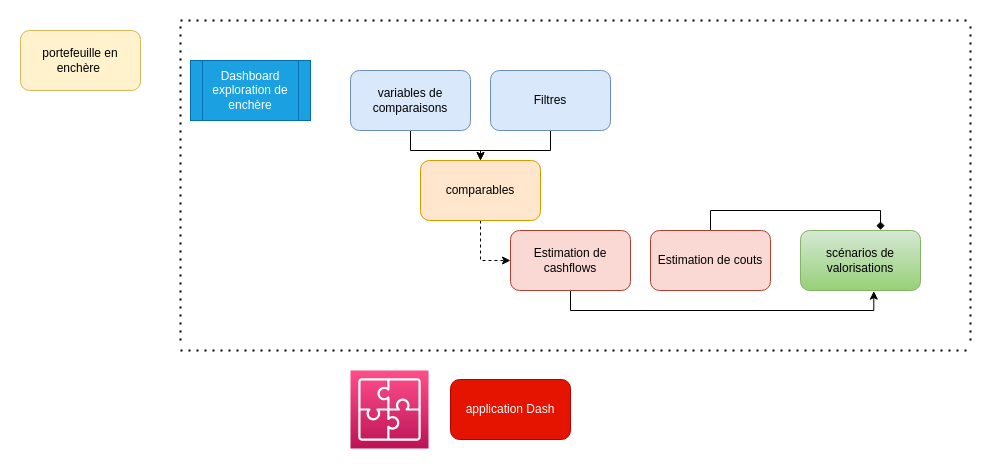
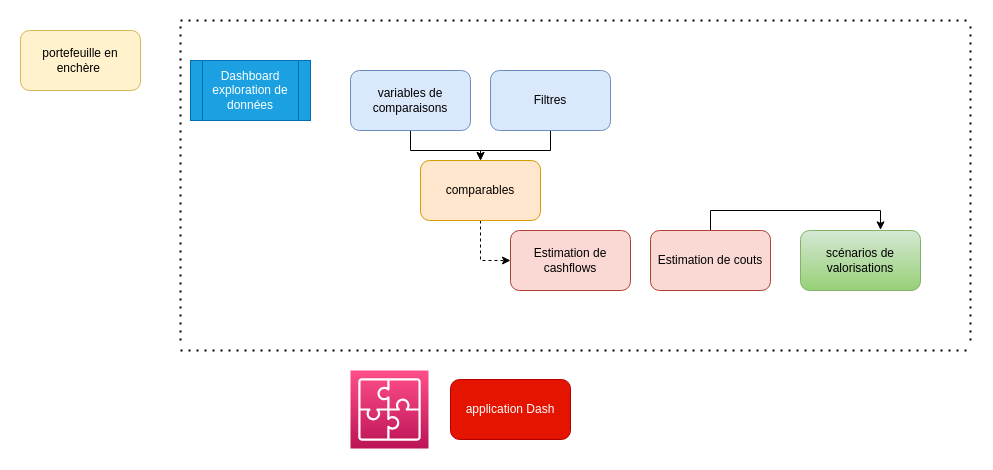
  <mxCell id="0" />
  <mxCell id="1" parent="0" />
  <mxCell id="2" value="portefeuille en enchère&amp;nbsp;" style="rounded=1;whiteSpace=wrap;html=1;fillColor=#fff2cc;strokeColor=#d6b656;" parent="1" vertex="1"><mxGeometry x="20" y="30" width="120" height="60" as="geometry" /></mxCell>
  <mxCell id="3" style="edgeStyle=orthogonalEdgeStyle;rounded=0;orthogonalLoop=1;jettySize=auto;html=1;exitX=0.5;exitY=1;exitDx=0;exitDy=0;entryX=0;entryY=0.5;entryDx=0;entryDy=0;dashed=1;" parent="1" source="4" target="10" edge="1"><mxGeometry relative="1" as="geometry" /></mxCell>
  <mxCell id="4" value="comparables" style="rounded=1;whiteSpace=wrap;html=1;fillColor=#ffe6cc;strokeColor=#d79b00;" parent="1" vertex="1"><mxGeometry x="420" y="160" width="120" height="60" as="geometry" /></mxCell>
  <mxCell id="5" style="edgeStyle=orthogonalEdgeStyle;rounded=0;orthogonalLoop=1;jettySize=auto;html=1;exitX=0.5;exitY=1;exitDx=0;exitDy=0;" parent="1" source="6" target="4" edge="1"><mxGeometry relative="1" as="geometry" /></mxCell>
  <mxCell id="6" value="variables de comparaisons" style="rounded=1;whiteSpace=wrap;html=1;fillColor=#dae8fc;strokeColor=#6c8ebf;" parent="1" vertex="1"><mxGeometry x="350" y="70" width="120" height="60" as="geometry" /></mxCell>
  <mxCell id="7" style="edgeStyle=orthogonalEdgeStyle;rounded=0;orthogonalLoop=1;jettySize=auto;html=1;exitX=0.5;exitY=1;exitDx=0;exitDy=0;entryX=0.5;entryY=0;entryDx=0;entryDy=0;" parent="1" source="8" target="4" edge="1"><mxGeometry relative="1" as="geometry" /></mxCell>
  <mxCell id="8" value="Filtres" style="rounded=1;whiteSpace=wrap;html=1;fillColor=#dae8fc;strokeColor=#6c8ebf;" parent="1" vertex="1"><mxGeometry x="490" y="70" width="120" height="60" as="geometry" /></mxCell>
- <mxCell id="9" style="edgeStyle=orthogonalEdgeStyle;rounded=0;orthogonalLoop=1;jettySize=auto;html=1;exitX=0.5;exitY=1;exitDx=0;exitDy=0;entryX=0.611;entryY=1.011;entryDx=0;entryDy=0;entryPerimeter=0;" parent="1" source="10" target="13" edge="1"><mxGeometry relative="1" as="geometry" /></mxCell>
  <mxCell id="10" value="Estimation de cashflows" style="rounded=1;whiteSpace=wrap;html=1;fillColor=#fad9d5;strokeColor=#ae4132;" parent="1" vertex="1"><mxGeometry x="510" y="230" width="120" height="60" as="geometry" /></mxCell>
- <mxCell id="11" style="edgeStyle=orthogonalEdgeStyle;rounded=0;orthogonalLoop=1;jettySize=auto;html=1;exitX=0.5;exitY=0;exitDx=0;exitDy=0;entryX=0.667;entryY=-0.011;entryDx=0;entryDy=0;entryPerimeter=0;endArrow=diamond;" parent="1" source="12" target="13" edge="1"><mxGeometry relative="1" as="geometry" /></mxCell>
+ <mxCell id="11" style="edgeStyle=orthogonalEdgeStyle;rounded=0;orthogonalLoop=1;jettySize=auto;html=1;exitX=0.5;exitY=0;exitDx=0;exitDy=0;entryX=0.667;entryY=-0.011;entryDx=0;entryDy=0;entryPerimeter=0;" parent="1" source="12" target="13" edge="1"><mxGeometry relative="1" as="geometry" /></mxCell>
  <mxCell id="12" value="Estimation de couts" style="rounded=1;whiteSpace=wrap;html=1;fillColor=#fad9d5;strokeColor=#ae4132;" parent="1" vertex="1"><mxGeometry x="650" y="230" width="120" height="60" as="geometry" /></mxCell>
  <mxCell id="13" value="scénarios de valorisations" style="rounded=1;whiteSpace=wrap;html=1;fillColor=#d5e8d4;gradientColor=#97d077;strokeColor=#82b366;" parent="1" vertex="1"><mxGeometry x="800" y="230" width="120" height="60" as="geometry" /></mxCell>
  <mxCell id="14" value="" style="endArrow=none;dashed=1;html=1;dashPattern=1 3;strokeWidth=2;rounded=0;" parent="1" edge="1"><mxGeometry width="50" height="50" relative="1" as="geometry"><mxPoint x="180" y="20" as="sourcePoint" /><mxPoint x="970.667" y="20" as="targetPoint" /></mxGeometry></mxCell>
  <mxCell id="15" value="" style="endArrow=none;dashed=1;html=1;dashPattern=1 3;strokeWidth=2;rounded=0;" parent="1" edge="1"><mxGeometry width="50" height="50" relative="1" as="geometry"><mxPoint x="180" y="340" as="sourcePoint" /><mxPoint x="180" y="20" as="targetPoint" /></mxGeometry></mxCell>
  <mxCell id="16" value="" style="endArrow=none;dashed=1;html=1;dashPattern=1 3;strokeWidth=2;rounded=0;" parent="1" edge="1"><mxGeometry width="50" height="50" relative="1" as="geometry"><mxPoint x="180" y="350" as="sourcePoint" /><mxPoint x="970.667" y="350" as="targetPoint" /></mxGeometry></mxCell>
  <mxCell id="17" value="" style="endArrow=none;dashed=1;html=1;dashPattern=1 3;strokeWidth=2;rounded=0;" parent="1" edge="1"><mxGeometry width="50" height="50" relative="1" as="geometry"><mxPoint x="970" y="340" as="sourcePoint" /><mxPoint x="970" y="20" as="targetPoint" /></mxGeometry></mxCell>
- <mxCell id="18" value="Dashboard exploration de enchère" style="shape=process;whiteSpace=wrap;html=1;backgroundOutline=1;fillColor=#1ba1e2;fontColor=#ffffff;strokeColor=#006EAF;" parent="1" vertex="1"><mxGeometry x="190" y="60" width="120" height="60" as="geometry" /></mxCell>
+ <mxCell id="18" value="Dashboard exploration de données" style="shape=process;whiteSpace=wrap;html=1;backgroundOutline=1;fillColor=#1ba1e2;fontColor=#ffffff;strokeColor=#006EAF;" parent="1" vertex="1"><mxGeometry x="190" y="60" width="120" height="60" as="geometry" /></mxCell>
  <mxCell id="19" value="" style="sketch=0;points=[[0,0,0],[0.25,0,0],[0.5,0,0],[0.75,0,0],[1,0,0],[0,1,0],[0.25,1,0],[0.5,1,0],[0.75,1,0],[1,1,0],[0,0.25,0],[0,0.5,0],[0,0.75,0],[1,0.25,0],[1,0.5,0],[1,0.75,0]];outlineConnect=0;fontColor=#232F3E;gradientColor=#FF4F8B;gradientDirection=north;fillColor=#BC1356;strokeColor=#ffffff;dashed=0;verticalLabelPosition=bottom;verticalAlign=top;align=center;html=1;fontSize=12;fontStyle=0;aspect=fixed;shape=mxgraph.aws4.resourceIcon;resIcon=mxgraph.aws4.application_integration;" parent="1" vertex="1"><mxGeometry x="350" y="370" width="78" height="78" as="geometry" /></mxCell>
  <mxCell id="20" value="application Dash" style="rounded=1;whiteSpace=wrap;html=1;fillColor=#e51400;strokeColor=#B20000;fontColor=#ffffff;" parent="1" vertex="1"><mxGeometry x="450" y="379" width="120" height="60" as="geometry" /></mxCell>
